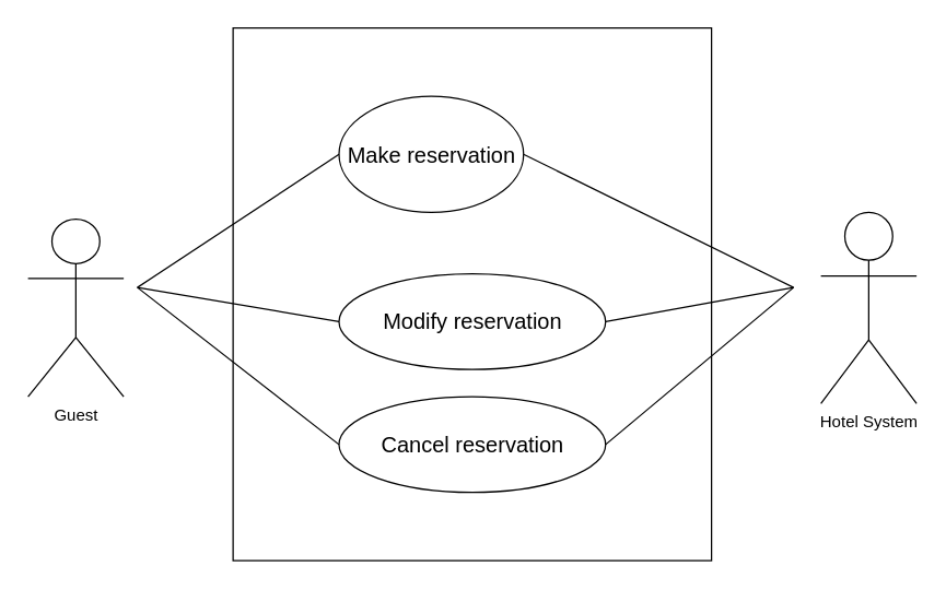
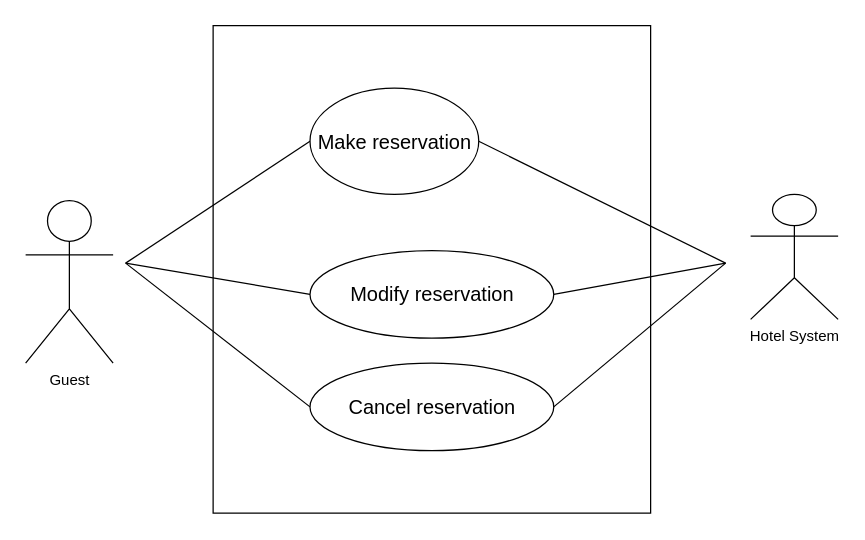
  <mxCell id="0" />
  <mxCell id="1" parent="0" />
  <mxCell id="2" value="" style="rounded=0;whiteSpace=wrap;html=1;" vertex="1" parent="1"><mxGeometry x="170" y="20" width="350" height="390" as="geometry" /></mxCell>
  <mxCell id="3" value="Guest&lt;div&gt;&lt;br&gt;&lt;/div&gt;" style="shape=umlActor;verticalLabelPosition=bottom;verticalAlign=top;html=1;" vertex="1" parent="1"><mxGeometry x="20" y="160" width="70" height="130" as="geometry" /></mxCell>
- <mxCell id="4" value="Hotel System" style="shape=umlActor;verticalLabelPosition=bottom;verticalAlign=top;html=1;" vertex="1" parent="1"><mxGeometry x="600" y="155" width="70" height="140" as="geometry" /></mxCell>
+ <mxCell id="4" value="Hotel System" style="shape=umlActor;verticalLabelPosition=bottom;verticalAlign=top;html=1;" vertex="1" parent="1"><mxGeometry x="600" y="155" width="70" height="100" as="geometry" /></mxCell>
  <mxCell id="5" value="&lt;font style=&quot;font-size: 16px;&quot;&gt;Make reservation&lt;/font&gt;" style="ellipse;whiteSpace=wrap;html=1;" vertex="1" parent="1"><mxGeometry x="247.5" y="70" width="135" height="85" as="geometry" /></mxCell>
  <mxCell id="6" value="&lt;font style=&quot;font-size: 16px;&quot;&gt;Modify reservation&lt;/font&gt;" style="ellipse;whiteSpace=wrap;html=1;" vertex="1" parent="1"><mxGeometry x="247.5" y="200" width="195" height="70" as="geometry" /></mxCell>
  <mxCell id="7" value="" style="endArrow=none;html=1;rounded=0;entryX=0;entryY=0.5;entryDx=0;entryDy=0;" edge="1" parent="1" target="5"><mxGeometry width="50" height="50" relative="1" as="geometry"><mxPoint x="100" y="210" as="sourcePoint" /><mxPoint x="380" y="170" as="targetPoint" /></mxGeometry></mxCell>
  <mxCell id="8" value="" style="endArrow=none;html=1;rounded=0;entryX=0;entryY=0.5;entryDx=0;entryDy=0;" edge="1" parent="1" target="6"><mxGeometry width="50" height="50" relative="1" as="geometry"><mxPoint x="100" y="210" as="sourcePoint" /><mxPoint x="258" y="115" as="targetPoint" /></mxGeometry></mxCell>
  <mxCell id="9" value="" style="endArrow=none;html=1;rounded=0;entryX=1;entryY=0.5;entryDx=0;entryDy=0;" edge="1" parent="1" target="5"><mxGeometry width="50" height="50" relative="1" as="geometry"><mxPoint x="580" y="210" as="sourcePoint" /><mxPoint x="380" y="170" as="targetPoint" /></mxGeometry></mxCell>
  <mxCell id="10" value="" style="endArrow=none;html=1;rounded=0;entryX=1;entryY=0.5;entryDx=0;entryDy=0;" edge="1" parent="1" target="6"><mxGeometry width="50" height="50" relative="1" as="geometry"><mxPoint x="580" y="210" as="sourcePoint" /><mxPoint x="453" y="115" as="targetPoint" /></mxGeometry></mxCell>
  <mxCell id="11" value="&lt;font style=&quot;font-size: 16px;&quot;&gt;Cancel reservation&lt;/font&gt;" style="ellipse;whiteSpace=wrap;html=1;" vertex="1" parent="1"><mxGeometry x="247.5" y="290" width="195" height="70" as="geometry" /></mxCell>
  <mxCell id="12" value="" style="endArrow=none;html=1;rounded=0;entryX=0;entryY=0.5;entryDx=0;entryDy=0;" edge="1" parent="1" target="11"><mxGeometry width="50" height="50" relative="1" as="geometry"><mxPoint x="100" y="210" as="sourcePoint" /><mxPoint x="258" y="225" as="targetPoint" /></mxGeometry></mxCell>
  <mxCell id="13" value="" style="endArrow=none;html=1;rounded=0;entryX=1;entryY=0.5;entryDx=0;entryDy=0;" edge="1" parent="1" target="11"><mxGeometry width="50" height="50" relative="1" as="geometry"><mxPoint x="580" y="210" as="sourcePoint" /><mxPoint x="453" y="225" as="targetPoint" /></mxGeometry></mxCell>
